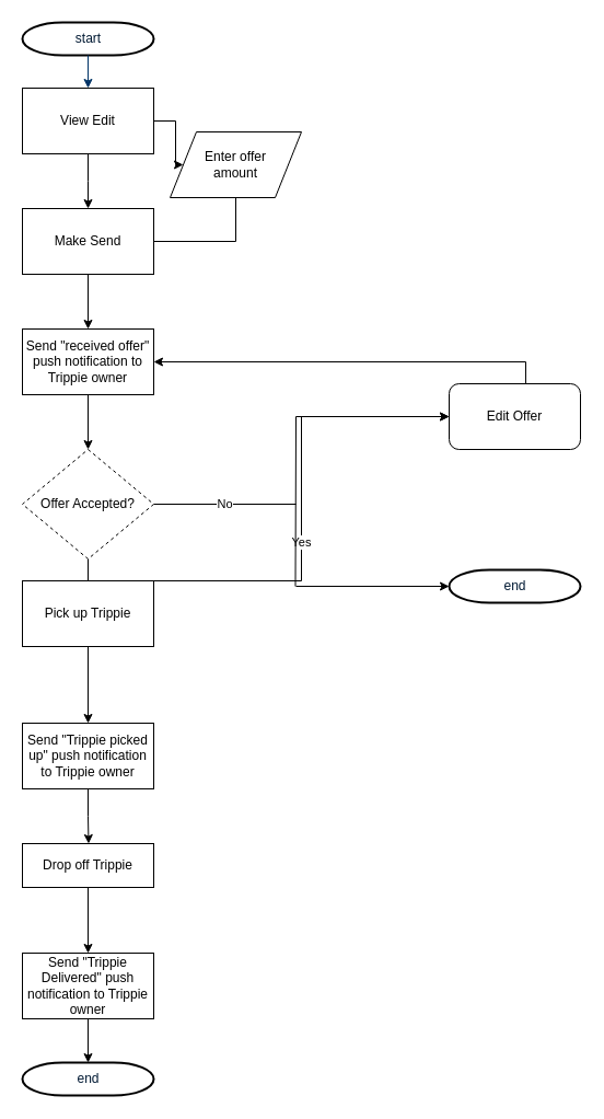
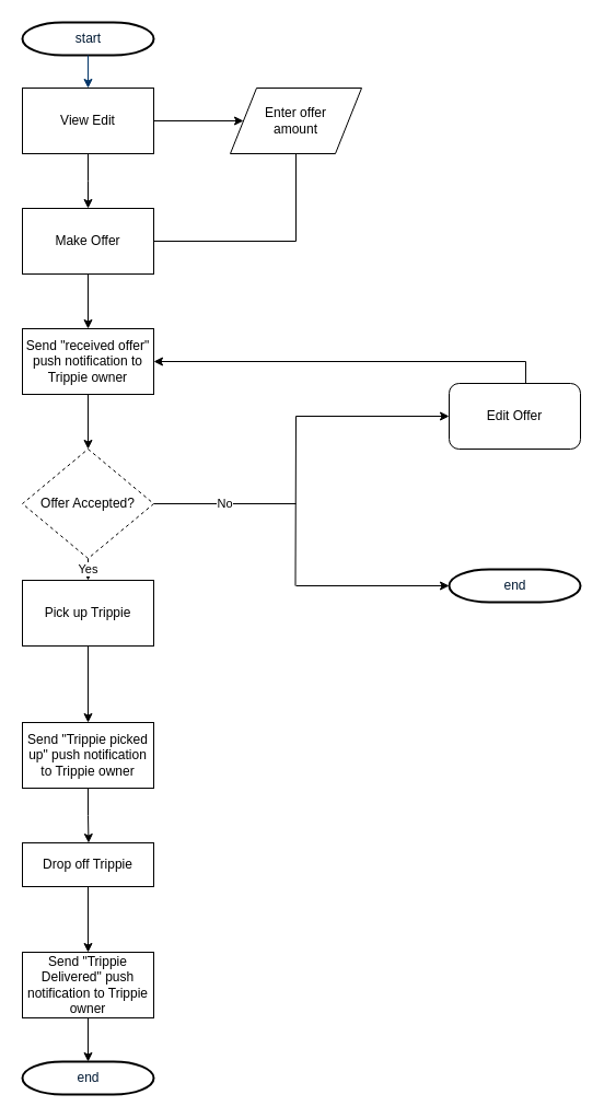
  <mxCell id="0" />
  <mxCell id="1" parent="0" />
  <mxCell id="2" value="start" style="shape=mxgraph.flowchart.terminator;fillColor=#FFFFFF;strokeColor=#000000;strokeWidth=2;gradientColor=none;gradientDirection=north;fontColor=#001933;fontStyle=0;html=1;" parent="1" vertex="1"><mxGeometry x="20" y="20" width="120" height="30" as="geometry" /></mxCell>
  <mxCell id="3" style="fontColor=#001933;fontStyle=1;strokeColor=#003366;strokeWidth=1;html=1;" parent="1" source="2" edge="1"><mxGeometry relative="1" as="geometry"><mxPoint x="80" y="80" as="targetPoint" /></mxGeometry></mxCell>
  <mxCell id="4" value="end" style="shape=mxgraph.flowchart.terminator;fillColor=#FFFFFF;strokeColor=#000000;strokeWidth=2;gradientColor=none;gradientDirection=north;fontColor=#001933;fontStyle=0;html=1;" parent="1" vertex="1"><mxGeometry x="410" y="520" width="120" height="30" as="geometry" /></mxCell>
  <mxCell id="5" style="edgeStyle=orthogonalEdgeStyle;rounded=0;orthogonalLoop=1;jettySize=auto;html=1;exitX=0.5;exitY=1;exitDx=0;exitDy=0;" edge="1" parent="1" source="7"><mxGeometry relative="1" as="geometry"><mxPoint x="80" y="190" as="targetPoint" /></mxGeometry></mxCell>
  <mxCell id="6" style="edgeStyle=orthogonalEdgeStyle;rounded=0;orthogonalLoop=1;jettySize=auto;html=1;exitX=1;exitY=0.5;exitDx=0;exitDy=0;entryX=0;entryY=0.5;entryDx=0;entryDy=0;" edge="1" parent="1" source="7" target="11"><mxGeometry relative="1" as="geometry"><mxPoint x="220" y="110" as="targetPoint" /></mxGeometry></mxCell>
  <mxCell id="7" value="View Edit" style="rounded=0;whiteSpace=wrap;html=1;" vertex="1" parent="1"><mxGeometry x="20" y="80" width="120" height="60" as="geometry" /></mxCell>
  <mxCell id="8" style="edgeStyle=orthogonalEdgeStyle;rounded=0;orthogonalLoop=1;jettySize=auto;html=1;exitX=0.5;exitY=1;exitDx=0;exitDy=0;entryX=0.5;entryY=0;entryDx=0;entryDy=0;" edge="1" parent="1" source="9" target="13"><mxGeometry relative="1" as="geometry"><mxPoint x="80" y="300" as="targetPoint" /></mxGeometry></mxCell>
- <mxCell id="9" value="Make Send" style="rounded=0;whiteSpace=wrap;html=1;" vertex="1" parent="1"><mxGeometry x="20" y="190" width="120" height="60" as="geometry" /></mxCell>
+ <mxCell id="9" value="Make Offer" style="rounded=0;whiteSpace=wrap;html=1;" vertex="1" parent="1"><mxGeometry x="20" y="190" width="120" height="60" as="geometry" /></mxCell>
  <mxCell id="10" style="edgeStyle=orthogonalEdgeStyle;rounded=0;orthogonalLoop=1;jettySize=auto;html=1;exitX=0.5;exitY=1;exitDx=0;exitDy=0;entryX=1;entryY=0.5;entryDx=0;entryDy=0;endArrow=none;" edge="1" parent="1" source="11" target="9"><mxGeometry relative="1" as="geometry"><mxPoint x="270" y="220" as="targetPoint" /></mxGeometry></mxCell>
- <mxCell id="11" value="Enter offer &lt;br&gt;amount" style="shape=parallelogram;perimeter=parallelogramPerimeter;whiteSpace=wrap;html=1;" vertex="1" parent="1"><mxGeometry x="155" y="120" width="120" height="60" as="geometry" /></mxCell>
+ <mxCell id="11" value="Enter offer &lt;br&gt;amount" style="shape=parallelogram;perimeter=parallelogramPerimeter;whiteSpace=wrap;html=1;" vertex="1" parent="1"><mxGeometry x="210" y="80" width="120" height="60" as="geometry" /></mxCell>
  <mxCell id="12" style="edgeStyle=orthogonalEdgeStyle;rounded=0;orthogonalLoop=1;jettySize=auto;html=1;exitX=0.5;exitY=1;exitDx=0;exitDy=0;entryX=0.5;entryY=0;entryDx=0;entryDy=0;" edge="1" parent="1" source="13" target="15"><mxGeometry relative="1" as="geometry"><mxPoint x="80" y="410" as="targetPoint" /></mxGeometry></mxCell>
  <mxCell id="13" value="Send &quot;received offer&quot; push notification to Trippie owner" style="rounded=0;whiteSpace=wrap;html=1;" vertex="1" parent="1"><mxGeometry x="20" y="300" width="120" height="60" as="geometry" /></mxCell>
- <mxCell id="14" value="Yes" style="edgeStyle=orthogonalEdgeStyle;rounded=0;orthogonalLoop=1;jettySize=auto;html=1;exitX=0.5;exitY=1;exitDx=0;exitDy=0;" edge="1" parent="1" source="15" target="24"><mxGeometry relative="1" as="geometry"><mxPoint x="80" y="580" as="targetPoint" /></mxGeometry></mxCell>
+ <mxCell id="14" value="Yes" style="edgeStyle=orthogonalEdgeStyle;rounded=0;orthogonalLoop=1;jettySize=auto;html=1;exitX=0.5;exitY=1;exitDx=0;exitDy=0;entryX=0.5;entryY=0;entryDx=0;entryDy=0;" edge="1" parent="1" source="15" target="17"><mxGeometry relative="1" as="geometry"><mxPoint x="80" y="580" as="targetPoint" /></mxGeometry></mxCell>
  <mxCell id="15" value="Offer Accepted?" style="rhombus;whiteSpace=wrap;html=1;dashed=1;" vertex="1" parent="1"><mxGeometry x="20" y="410" width="120" height="100" as="geometry" /></mxCell>
  <mxCell id="16" style="edgeStyle=orthogonalEdgeStyle;rounded=0;orthogonalLoop=1;jettySize=auto;html=1;exitX=0.5;exitY=1;exitDx=0;exitDy=0;entryX=0.5;entryY=0;entryDx=0;entryDy=0;" edge="1" parent="1" source="17" target="19"><mxGeometry relative="1" as="geometry" /></mxCell>
  <mxCell id="17" value="Pick up Trippie" style="rounded=0;whiteSpace=wrap;html=1;" vertex="1" parent="1"><mxGeometry x="20" y="530" width="120" height="60" as="geometry" /></mxCell>
  <mxCell id="18" style="edgeStyle=orthogonalEdgeStyle;rounded=0;orthogonalLoop=1;jettySize=auto;html=1;exitX=0.5;exitY=1;exitDx=0;exitDy=0;entryX=0.504;entryY=0;entryDx=0;entryDy=0;entryPerimeter=0;" edge="1" parent="1" source="19" target="26"><mxGeometry relative="1" as="geometry"><mxPoint x="80.471" y="770" as="targetPoint" /></mxGeometry></mxCell>
  <mxCell id="19" value="Send &quot;Trippie picked up&quot; push notification to Trippie owner" style="rounded=0;whiteSpace=wrap;html=1;" vertex="1" parent="1"><mxGeometry x="20" y="660" width="120" height="60" as="geometry" /></mxCell>
  <mxCell id="20" value="No" style="endArrow=none;html=1;exitX=1;exitY=0.5;exitDx=0;exitDy=0;" edge="1" parent="1" source="15"><mxGeometry width="50" height="50" relative="1" as="geometry"><mxPoint x="20" y="790" as="sourcePoint" /><mxPoint x="270" y="460" as="targetPoint" /></mxGeometry></mxCell>
  <mxCell id="21" value="" style="endArrow=classic;html=1;entryX=0;entryY=0.5;entryDx=0;entryDy=0;entryPerimeter=0;" edge="1" parent="1" target="4"><mxGeometry width="50" height="50" relative="1" as="geometry"><mxPoint x="270" y="535" as="sourcePoint" /><mxPoint x="410" y="510" as="targetPoint" /></mxGeometry></mxCell>
  <mxCell id="22" value="" style="endArrow=classic;html=1;entryX=0;entryY=0.5;entryDx=0;entryDy=0;" edge="1" parent="1" target="24"><mxGeometry width="50" height="50" relative="1" as="geometry"><mxPoint x="270" y="380" as="sourcePoint" /><mxPoint x="270" y="390" as="targetPoint" /></mxGeometry></mxCell>
  <mxCell id="23" style="edgeStyle=orthogonalEdgeStyle;rounded=0;orthogonalLoop=1;jettySize=auto;html=1;entryX=1;entryY=0.5;entryDx=0;entryDy=0;exitX=0.583;exitY=0;exitDx=0;exitDy=0;exitPerimeter=0;" edge="1" parent="1" source="24" target="13"><mxGeometry relative="1" as="geometry"><mxPoint x="480" y="330" as="sourcePoint" /></mxGeometry></mxCell>
  <mxCell id="24" value="Edit Offer" style="whiteSpace=wrap;html=1;rounded=1;" vertex="1" parent="1"><mxGeometry x="410" y="350" width="120" height="60" as="geometry" /></mxCell>
  <mxCell id="25" style="edgeStyle=orthogonalEdgeStyle;rounded=0;orthogonalLoop=1;jettySize=auto;html=1;exitX=0.5;exitY=1;exitDx=0;exitDy=0;entryX=0.5;entryY=0;entryDx=0;entryDy=0;" edge="1" parent="1" source="26" target="28"><mxGeometry relative="1" as="geometry" /></mxCell>
  <mxCell id="26" value="Drop off Trippie" style="rounded=0;whiteSpace=wrap;html=1;" vertex="1" parent="1"><mxGeometry x="20" y="770" width="120" height="40" as="geometry" /></mxCell>
  <mxCell id="27" style="edgeStyle=orthogonalEdgeStyle;rounded=0;orthogonalLoop=1;jettySize=auto;html=1;exitX=0.5;exitY=1;exitDx=0;exitDy=0;entryX=0.5;entryY=0;entryDx=0;entryDy=0;entryPerimeter=0;" edge="1" parent="1" source="28" target="29"><mxGeometry relative="1" as="geometry"><mxPoint x="80.471" y="990" as="targetPoint" /></mxGeometry></mxCell>
  <mxCell id="28" value="Send &quot;Trippie Delivered&quot; push notification to Trippie owner" style="rounded=0;whiteSpace=wrap;html=1;" vertex="1" parent="1"><mxGeometry x="20" y="870" width="120" height="60" as="geometry" /></mxCell>
  <mxCell id="29" value="end" style="shape=mxgraph.flowchart.terminator;fillColor=#FFFFFF;strokeColor=#000000;strokeWidth=2;gradientColor=none;gradientDirection=north;fontColor=#001933;fontStyle=0;html=1;" vertex="1" parent="1"><mxGeometry x="20" y="970" width="120" height="30" as="geometry" /></mxCell>
  <mxCell id="30" value="" style="endArrow=none;html=1;" edge="1" parent="1"><mxGeometry width="50" height="50" relative="1" as="geometry"><mxPoint x="269.5" y="535" as="sourcePoint" /><mxPoint x="270" y="380" as="targetPoint" /></mxGeometry></mxCell>
